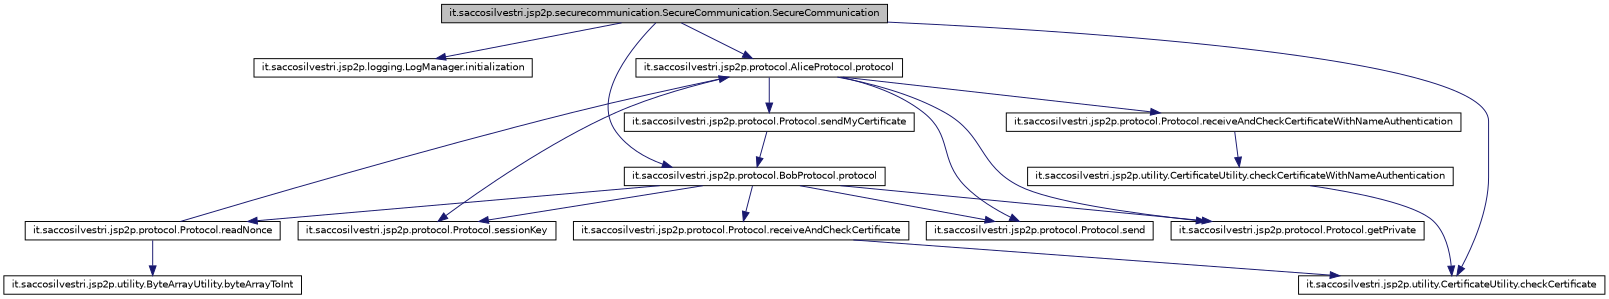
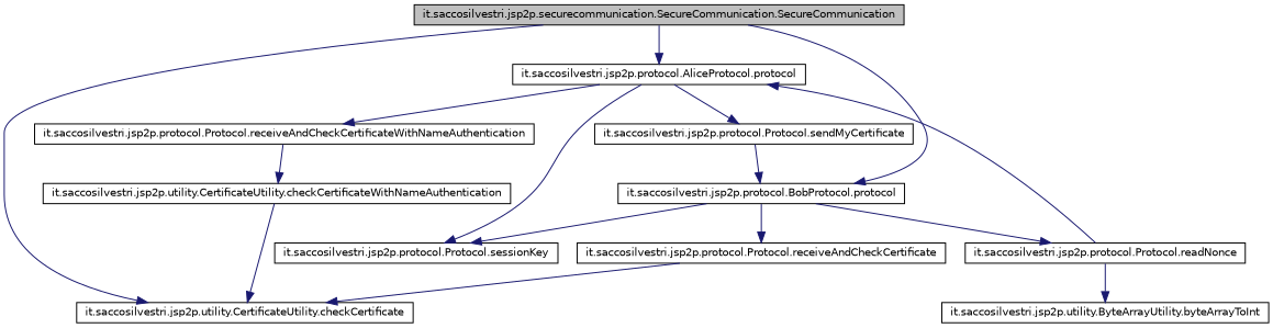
  digraph {
    rankdir=TB
    node [color=black fillcolor=white fontname=Helvetica fontsize=10 shape=record style=filled]
    edge [color=midnightblue fontname=Helvetica fontsize=10 labelfontname=Helvetica labelfontsize=10 style=solid]
    n1 [fillcolor=grey75 fontcolor=black height=0.2 label="it.saccosilvestri.jsp2p.securecommunication.SecureCommunication.SecureCommunication" width=0.4]
-   n2 [height=0.2 label="it.saccosilvestri.jsp2p.logging.LogManager.initialization" width=0.4]
    n3 [height=0.2 label="it.saccosilvestri.jsp2p.utility.CertificateUtility.checkCertificate" width=0.4]
    n4 [height=0.2 label="it.saccosilvestri.jsp2p.protocol.AliceProtocol.protocol" width=0.4]
    n5 [height=0.2 label="it.saccosilvestri.jsp2p.protocol.BobProtocol.protocol" width=0.4]
    n6 [height=0.2 label="it.saccosilvestri.jsp2p.protocol.Protocol.sendMyCertificate" width=0.4]
    n7 [height=0.2 label="it.saccosilvestri.jsp2p.protocol.Protocol.receiveAndCheckCertificateWithNameAuthentication" width=0.4]
-   n8 [height=0.2 label="it.saccosilvestri.jsp2p.protocol.Protocol.send" width=0.4]
-   n9 [height=0.2 label="it.saccosilvestri.jsp2p.protocol.Protocol.getPrivate" width=0.4]
    n10 [height=0.2 label="it.saccosilvestri.jsp2p.protocol.Protocol.sessionKey" width=0.4]
    n11 [height=0.2 label="it.saccosilvestri.jsp2p.protocol.Protocol.readNonce" width=0.4]
    n12 [height=0.2 label="it.saccosilvestri.jsp2p.protocol.Protocol.receiveAndCheckCertificate" width=0.4]
    n13 [height=0.2 label="it.saccosilvestri.jsp2p.utility.CertificateUtility.checkCertificateWithNameAuthentication" width=0.4]
    n14 [height=0.2 label="it.saccosilvestri.jsp2p.utility.ByteArrayUtility.byteArrayToInt" width=0.4]
-   n1 -> n2
    n1 -> n3
    n1 -> n4
    n1 -> n5
    n4 -> n6
    n4 -> n7
-   n4 -> n8
-   n4 -> n9
    n4 -> n10
-   n5 -> n8
-   n5 -> n9
    n5 -> n10
    n5 -> n11
    n5 -> n12
    n6 -> n5
    n7 -> n13
    n11 -> n4
    n11 -> n14
    n12 -> n3
    n13 -> n3
  }
